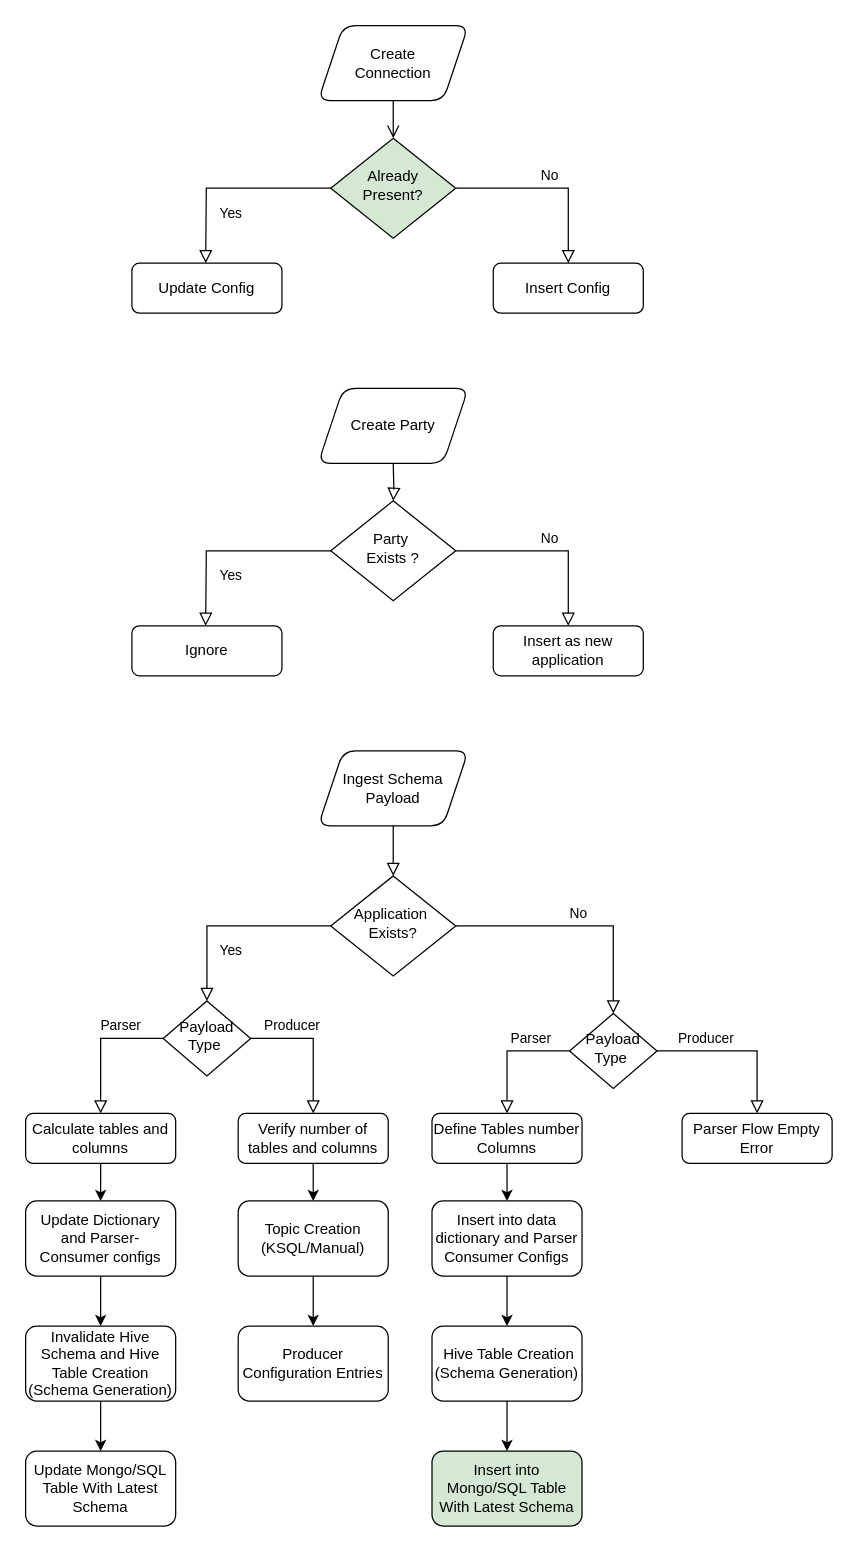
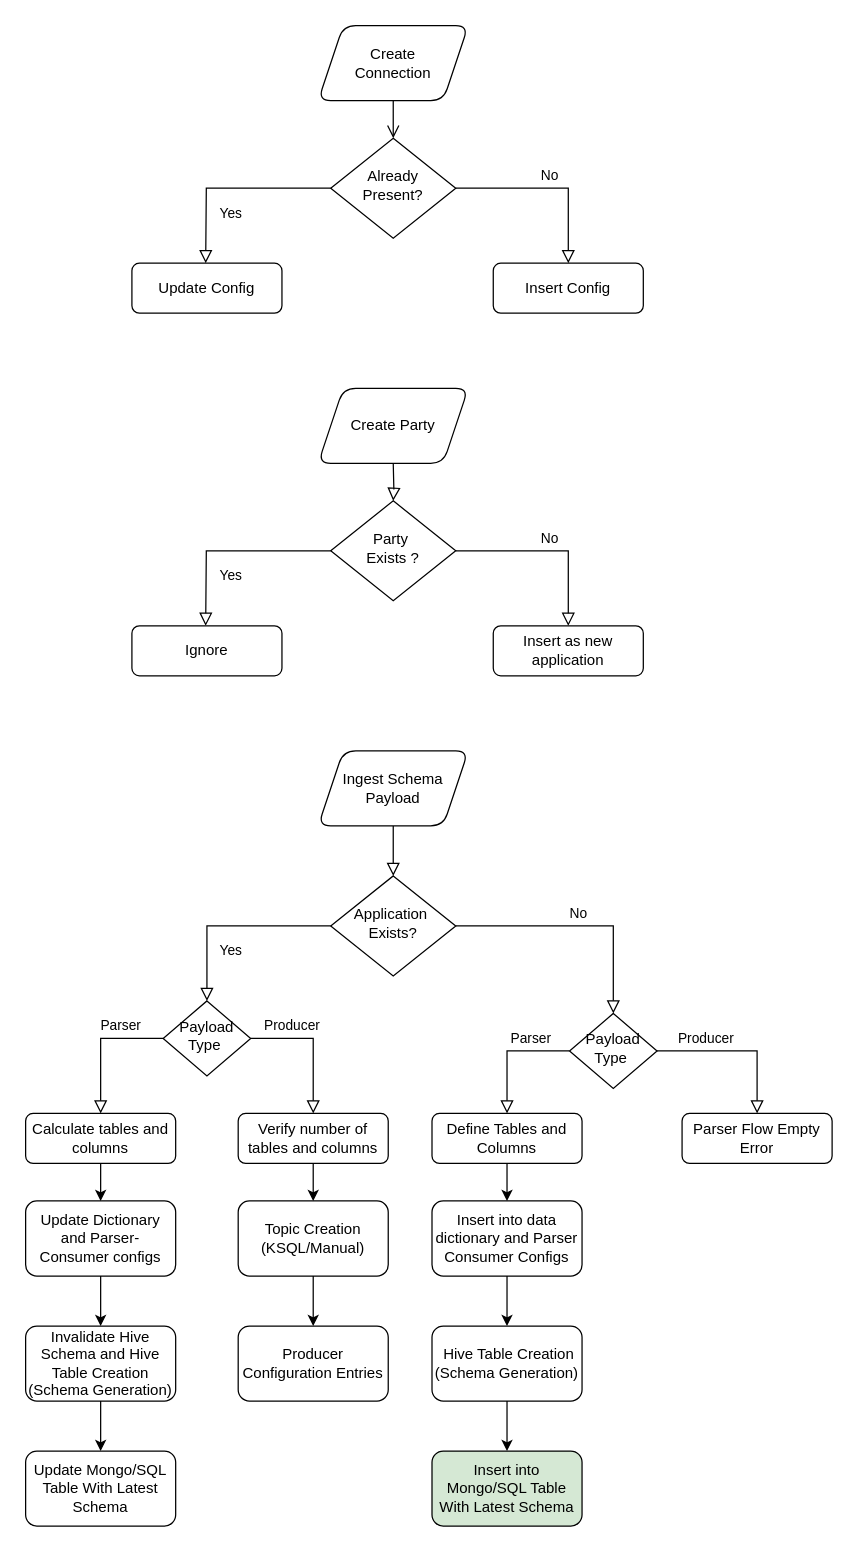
  <mxCell id="0" />
  <mxCell id="1" parent="0" />
  <mxCell id="2" value="" style="rounded=0;html=1;jettySize=auto;orthogonalLoop=1;fontSize=11;endArrow=open;endFill=0;endSize=8;strokeWidth=1;shadow=0;labelBackgroundColor=none;edgeStyle=orthogonalEdgeStyle;" parent="1" source="9" target="5" edge="1"><mxGeometry relative="1" as="geometry"><mxPoint x="314" y="40" as="sourcePoint" /></mxGeometry></mxCell>
  <mxCell id="3" value="Yes" style="rounded=0;html=1;jettySize=auto;orthogonalLoop=1;fontSize=11;endArrow=block;endFill=0;endSize=8;strokeWidth=1;shadow=0;labelBackgroundColor=none;edgeStyle=orthogonalEdgeStyle;" parent="1" source="5" edge="1"><mxGeometry y="20" relative="1" as="geometry"><mxPoint as="offset" /><mxPoint x="164" y="210" as="targetPoint" /></mxGeometry></mxCell>
  <mxCell id="4" value="No" style="edgeStyle=orthogonalEdgeStyle;rounded=0;html=1;jettySize=auto;orthogonalLoop=1;fontSize=11;endArrow=block;endFill=0;endSize=8;strokeWidth=1;shadow=0;labelBackgroundColor=none;" parent="1" source="5" target="6" edge="1"><mxGeometry y="10" relative="1" as="geometry"><mxPoint as="offset" /></mxGeometry></mxCell>
- <mxCell id="5" value="Already&lt;br&gt;Present?" style="rhombus;whiteSpace=wrap;html=1;shadow=0;fontFamily=Helvetica;fontSize=12;align=center;strokeWidth=1;spacing=6;spacingTop=-4;fillColor=#d5e8d4;" parent="1" vertex="1"><mxGeometry x="264" y="110" width="100" height="80" as="geometry" /></mxCell>
+ <mxCell id="5" value="Already&lt;br&gt;Present?" style="rhombus;whiteSpace=wrap;html=1;shadow=0;fontFamily=Helvetica;fontSize=12;align=center;strokeWidth=1;spacing=6;spacingTop=-4;" parent="1" vertex="1"><mxGeometry x="264" y="110" width="100" height="80" as="geometry" /></mxCell>
  <mxCell id="6" value="Insert Config" style="rounded=1;whiteSpace=wrap;html=1;fontSize=12;glass=0;strokeWidth=1;shadow=0;" parent="1" vertex="1"><mxGeometry x="394" y="210" width="120" height="40" as="geometry" /></mxCell>
  <mxCell id="7" value="Update Config" style="rounded=1;whiteSpace=wrap;html=1;fontSize=12;glass=0;strokeWidth=1;shadow=0;" vertex="1" parent="1"><mxGeometry x="105" y="210" width="120" height="40" as="geometry" /></mxCell>
  <mxCell id="8" value="Create Party" style="shape=parallelogram;perimeter=parallelogramPerimeter;whiteSpace=wrap;html=1;fixedSize=1;rounded=1;glass=0;strokeWidth=1;shadow=0;" vertex="1" parent="1"><mxGeometry x="254" y="310" width="120" height="60" as="geometry" /></mxCell>
  <mxCell id="9" value="Create&lt;br&gt;Connection" style="shape=parallelogram;perimeter=parallelogramPerimeter;whiteSpace=wrap;html=1;fixedSize=1;rounded=1;glass=0;strokeWidth=1;shadow=0;" vertex="1" parent="1"><mxGeometry x="254" y="20" width="120" height="60" as="geometry" /></mxCell>
  <mxCell id="10" value="" style="rounded=0;html=1;jettySize=auto;orthogonalLoop=1;fontSize=11;endArrow=block;endFill=0;endSize=8;strokeWidth=1;shadow=0;labelBackgroundColor=none;edgeStyle=orthogonalEdgeStyle;" edge="1" parent="1" target="13"><mxGeometry relative="1" as="geometry"><mxPoint x="314" y="370" as="sourcePoint" /></mxGeometry></mxCell>
  <mxCell id="11" value="Yes" style="rounded=0;html=1;jettySize=auto;orthogonalLoop=1;fontSize=11;endArrow=block;endFill=0;endSize=8;strokeWidth=1;shadow=0;labelBackgroundColor=none;edgeStyle=orthogonalEdgeStyle;" edge="1" parent="1" source="13"><mxGeometry y="20" relative="1" as="geometry"><mxPoint as="offset" /><mxPoint x="164" y="500" as="targetPoint" /></mxGeometry></mxCell>
  <mxCell id="12" value="No" style="edgeStyle=orthogonalEdgeStyle;rounded=0;html=1;jettySize=auto;orthogonalLoop=1;fontSize=11;endArrow=block;endFill=0;endSize=8;strokeWidth=1;shadow=0;labelBackgroundColor=none;" edge="1" parent="1" source="13" target="14"><mxGeometry y="10" relative="1" as="geometry"><mxPoint as="offset" /></mxGeometry></mxCell>
  <mxCell id="13" value="Party&amp;nbsp;&lt;br&gt;Exists ?" style="rhombus;whiteSpace=wrap;html=1;shadow=0;fontFamily=Helvetica;fontSize=12;align=center;strokeWidth=1;spacing=6;spacingTop=-4;" vertex="1" parent="1"><mxGeometry x="264" y="400" width="100" height="80" as="geometry" /></mxCell>
  <mxCell id="14" value="Insert as new application" style="rounded=1;whiteSpace=wrap;html=1;fontSize=12;glass=0;strokeWidth=1;shadow=0;" vertex="1" parent="1"><mxGeometry x="394" y="500" width="120" height="40" as="geometry" /></mxCell>
  <mxCell id="15" value="Ignore" style="rounded=1;whiteSpace=wrap;html=1;fontSize=12;glass=0;strokeWidth=1;shadow=0;" vertex="1" parent="1"><mxGeometry x="105" y="500" width="120" height="40" as="geometry" /></mxCell>
  <mxCell id="16" value="Ingest Schema&lt;br&gt;Payload" style="shape=parallelogram;perimeter=parallelogramPerimeter;whiteSpace=wrap;html=1;fixedSize=1;rounded=1;glass=0;strokeWidth=1;shadow=0;" vertex="1" parent="1"><mxGeometry x="254" y="600" width="120" height="60" as="geometry" /></mxCell>
  <mxCell id="17" value="Yes" style="rounded=0;html=1;jettySize=auto;orthogonalLoop=1;fontSize=11;endArrow=block;endFill=0;endSize=8;strokeWidth=1;shadow=0;labelBackgroundColor=none;edgeStyle=orthogonalEdgeStyle;" edge="1" parent="1" source="19"><mxGeometry y="20" relative="1" as="geometry"><mxPoint as="offset" /><mxPoint x="165" y="800" as="targetPoint" /><Array as="points"><mxPoint x="165" y="740" /></Array></mxGeometry></mxCell>
  <mxCell id="18" value="No" style="edgeStyle=orthogonalEdgeStyle;rounded=0;html=1;jettySize=auto;orthogonalLoop=1;fontSize=11;endArrow=block;endFill=0;endSize=8;strokeWidth=1;shadow=0;labelBackgroundColor=none;entryX=0.5;entryY=0;entryDx=0;entryDy=0;" edge="1" parent="1" source="19" target="41"><mxGeometry y="10" relative="1" as="geometry"><mxPoint as="offset" /><mxPoint x="455" y="800" as="targetPoint" /><Array as="points"><mxPoint x="490" y="740" /></Array></mxGeometry></mxCell>
  <mxCell id="19" value="Application&amp;nbsp;&lt;br&gt;Exists?" style="rhombus;whiteSpace=wrap;html=1;shadow=0;fontFamily=Helvetica;fontSize=12;align=center;strokeWidth=1;spacing=6;spacingTop=-4;" vertex="1" parent="1"><mxGeometry x="264" y="700" width="100" height="80" as="geometry" /></mxCell>
  <mxCell id="20" value="" style="rounded=0;html=1;jettySize=auto;orthogonalLoop=1;fontSize=11;endArrow=block;endFill=0;endSize=8;strokeWidth=1;shadow=0;labelBackgroundColor=none;edgeStyle=orthogonalEdgeStyle;entryX=0.5;entryY=0;entryDx=0;entryDy=0;exitX=0.5;exitY=1;exitDx=0;exitDy=0;" edge="1" parent="1" source="16" target="19"><mxGeometry relative="1" as="geometry"><mxPoint x="324" y="380" as="sourcePoint" /><mxPoint x="324" y="410" as="targetPoint" /></mxGeometry></mxCell>
  <mxCell id="21" value="" style="edgeStyle=orthogonalEdgeStyle;rounded=0;orthogonalLoop=1;jettySize=auto;html=1;" edge="1" parent="1" source="22" target="26"><mxGeometry relative="1" as="geometry" /></mxCell>
  <mxCell id="22" value="Calculate tables and columns" style="rounded=1;whiteSpace=wrap;html=1;fontSize=12;glass=0;strokeWidth=1;shadow=0;" vertex="1" parent="1"><mxGeometry x="20" y="890" width="120" height="40" as="geometry" /></mxCell>
  <mxCell id="23" value="" style="edgeStyle=orthogonalEdgeStyle;rounded=0;orthogonalLoop=1;jettySize=auto;html=1;" edge="1" parent="1" source="24" target="28"><mxGeometry relative="1" as="geometry" /></mxCell>
- <mxCell id="24" value="Define Tables number Columns" style="rounded=1;whiteSpace=wrap;html=1;fontSize=12;glass=0;strokeWidth=1;shadow=0;" vertex="1" parent="1"><mxGeometry x="345" y="890" width="120" height="40" as="geometry" /></mxCell>
+ <mxCell id="24" value="Define Tables and Columns" style="rounded=1;whiteSpace=wrap;html=1;fontSize=12;glass=0;strokeWidth=1;shadow=0;" vertex="1" parent="1"><mxGeometry x="345" y="890" width="120" height="40" as="geometry" /></mxCell>
  <mxCell id="25" value="" style="edgeStyle=orthogonalEdgeStyle;rounded=0;orthogonalLoop=1;jettySize=auto;html=1;" edge="1" parent="1" source="26" target="30"><mxGeometry relative="1" as="geometry" /></mxCell>
  <mxCell id="26" value="Update Dictionary and Parser- Consumer configs" style="whiteSpace=wrap;html=1;rounded=1;glass=0;strokeWidth=1;shadow=0;" vertex="1" parent="1"><mxGeometry x="20" y="960" width="120" height="60" as="geometry" /></mxCell>
  <mxCell id="27" value="" style="edgeStyle=orthogonalEdgeStyle;rounded=0;orthogonalLoop=1;jettySize=auto;html=1;" edge="1" parent="1" source="28" target="32"><mxGeometry relative="1" as="geometry" /></mxCell>
  <mxCell id="28" value="Insert into data dictionary and Parser Consumer Configs" style="whiteSpace=wrap;html=1;rounded=1;glass=0;strokeWidth=1;shadow=0;" vertex="1" parent="1"><mxGeometry x="345" y="960" width="120" height="60" as="geometry" /></mxCell>
  <mxCell id="29" value="" style="edgeStyle=orthogonalEdgeStyle;rounded=0;orthogonalLoop=1;jettySize=auto;html=1;" edge="1" parent="1" source="30" target="33"><mxGeometry relative="1" as="geometry" /></mxCell>
  <mxCell id="30" value="Invalidate Hive Schema and Hive Table Creation (Schema Generation)" style="whiteSpace=wrap;html=1;rounded=1;glass=0;strokeWidth=1;shadow=0;" vertex="1" parent="1"><mxGeometry x="20" y="1060" width="120" height="60" as="geometry" /></mxCell>
  <mxCell id="31" value="" style="edgeStyle=orthogonalEdgeStyle;rounded=0;orthogonalLoop=1;jettySize=auto;html=1;" edge="1" parent="1" source="32" target="34"><mxGeometry relative="1" as="geometry" /></mxCell>
  <mxCell id="32" value="&amp;nbsp;Hive Table Creation (Schema Generation)" style="whiteSpace=wrap;html=1;rounded=1;glass=0;strokeWidth=1;shadow=0;" vertex="1" parent="1"><mxGeometry x="345" y="1060" width="120" height="60" as="geometry" /></mxCell>
  <mxCell id="33" value="Update Mongo/SQL Table With Latest Schema" style="whiteSpace=wrap;html=1;rounded=1;glass=0;strokeWidth=1;shadow=0;" vertex="1" parent="1"><mxGeometry x="20" y="1160" width="120" height="60" as="geometry" /></mxCell>
  <mxCell id="34" value="Insert into Mongo/SQL Table With Latest Schema" style="whiteSpace=wrap;html=1;rounded=1;glass=0;strokeWidth=1;shadow=0;fillColor=#d5e8d4;" vertex="1" parent="1"><mxGeometry x="345" y="1160" width="120" height="60" as="geometry" /></mxCell>
  <mxCell id="35" value="Parser" style="rounded=0;html=1;jettySize=auto;orthogonalLoop=1;fontSize=11;endArrow=block;endFill=0;endSize=8;strokeWidth=1;shadow=0;labelBackgroundColor=none;edgeStyle=orthogonalEdgeStyle;entryX=0.5;entryY=0;entryDx=0;entryDy=0;" edge="1" parent="1" source="36" target="22"><mxGeometry x="-0.385" y="-10" relative="1" as="geometry"><mxPoint as="offset" /><mxPoint x="30" y="900" as="targetPoint" /><Array as="points"><mxPoint x="80" y="830" /><mxPoint x="80" y="890" /></Array></mxGeometry></mxCell>
  <mxCell id="36" value="Payload Type&amp;nbsp;" style="rhombus;whiteSpace=wrap;html=1;shadow=0;fontFamily=Helvetica;fontSize=12;align=center;strokeWidth=1;spacing=6;spacingTop=-4;" vertex="1" parent="1"><mxGeometry x="130" y="800" width="70" height="60" as="geometry" /></mxCell>
  <mxCell id="37" value="Producer" style="rounded=0;html=1;jettySize=auto;orthogonalLoop=1;fontSize=11;endArrow=block;endFill=0;endSize=8;strokeWidth=1;shadow=0;labelBackgroundColor=none;edgeStyle=orthogonalEdgeStyle;entryX=0.5;entryY=0;entryDx=0;entryDy=0;exitX=1;exitY=0.5;exitDx=0;exitDy=0;" edge="1" parent="1" source="36" target="39"><mxGeometry x="-0.4" y="10" relative="1" as="geometry"><mxPoint as="offset" /><mxPoint x="320" y="890" as="targetPoint" /><mxPoint x="230" y="840" as="sourcePoint" /><Array as="points"><mxPoint x="250" y="830" /></Array></mxGeometry></mxCell>
  <mxCell id="38" value="" style="edgeStyle=orthogonalEdgeStyle;rounded=0;orthogonalLoop=1;jettySize=auto;html=1;" edge="1" parent="1" source="39" target="45"><mxGeometry relative="1" as="geometry" /></mxCell>
  <mxCell id="39" value="Verify number of tables and columns" style="rounded=1;whiteSpace=wrap;html=1;fontSize=12;glass=0;strokeWidth=1;shadow=0;" vertex="1" parent="1"><mxGeometry x="190" y="890" width="120" height="40" as="geometry" /></mxCell>
  <mxCell id="40" value="Parser" style="rounded=0;html=1;jettySize=auto;orthogonalLoop=1;fontSize=11;endArrow=block;endFill=0;endSize=8;strokeWidth=1;shadow=0;labelBackgroundColor=none;edgeStyle=orthogonalEdgeStyle;entryX=0.5;entryY=0;entryDx=0;entryDy=0;" edge="1" parent="1" source="41" target="24"><mxGeometry x="-0.385" y="-10" relative="1" as="geometry"><mxPoint as="offset" /><mxPoint x="369" y="890" as="targetPoint" /><Array as="points"><mxPoint x="405" y="840" /></Array></mxGeometry></mxCell>
  <mxCell id="41" value="Payload Type&amp;nbsp;" style="rhombus;whiteSpace=wrap;html=1;shadow=0;fontFamily=Helvetica;fontSize=12;align=center;strokeWidth=1;spacing=6;spacingTop=-4;" vertex="1" parent="1"><mxGeometry x="455" y="810" width="70" height="60" as="geometry" /></mxCell>
  <mxCell id="42" value="Producer" style="rounded=0;html=1;jettySize=auto;orthogonalLoop=1;fontSize=11;endArrow=block;endFill=0;endSize=8;strokeWidth=1;shadow=0;labelBackgroundColor=none;edgeStyle=orthogonalEdgeStyle;entryX=0.5;entryY=0;entryDx=0;entryDy=0;exitX=1;exitY=0.5;exitDx=0;exitDy=0;" edge="1" parent="1" source="41" target="43"><mxGeometry x="-0.4" y="10" relative="1" as="geometry"><mxPoint as="offset" /><mxPoint x="539" y="890" as="targetPoint" /><mxPoint x="519" y="840" as="sourcePoint" /><Array as="points"><mxPoint x="605" y="840" /><mxPoint x="605" y="890" /></Array></mxGeometry></mxCell>
  <mxCell id="43" value="Parser Flow Empty Error" style="rounded=1;whiteSpace=wrap;html=1;fontSize=12;glass=0;strokeWidth=1;shadow=0;" vertex="1" parent="1"><mxGeometry x="545" y="890" width="120" height="40" as="geometry" /></mxCell>
  <mxCell id="44" value="" style="edgeStyle=orthogonalEdgeStyle;rounded=0;orthogonalLoop=1;jettySize=auto;html=1;" edge="1" parent="1" source="45" target="46"><mxGeometry relative="1" as="geometry" /></mxCell>
  <mxCell id="45" value="Topic Creation (KSQL/Manual)" style="whiteSpace=wrap;html=1;rounded=1;glass=0;strokeWidth=1;shadow=0;" vertex="1" parent="1"><mxGeometry x="190" y="960" width="120" height="60" as="geometry" /></mxCell>
  <mxCell id="46" value="Producer Configuration Entries" style="whiteSpace=wrap;html=1;rounded=1;glass=0;strokeWidth=1;shadow=0;" vertex="1" parent="1"><mxGeometry x="190" y="1060" width="120" height="60" as="geometry" /></mxCell>
